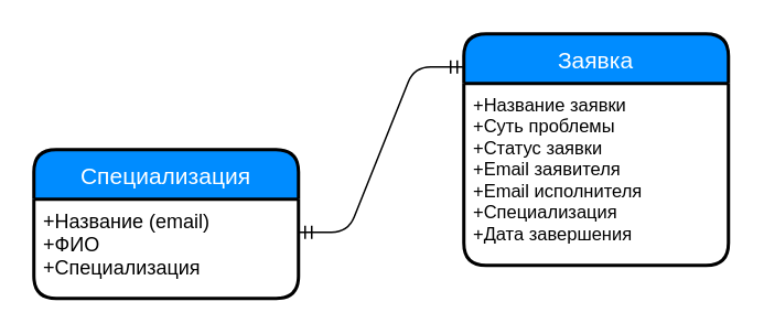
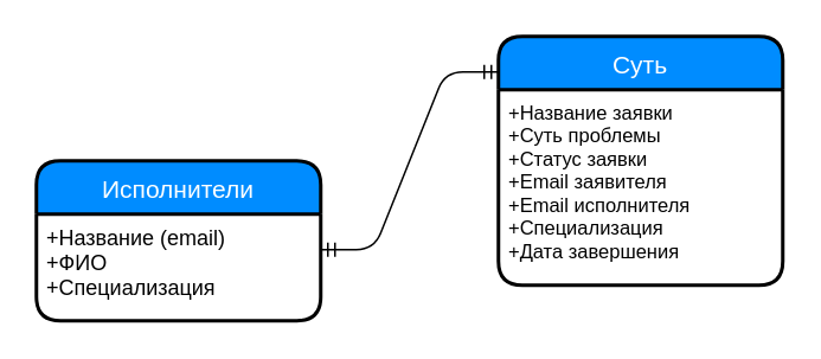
  <mxCell id="0" />
  <mxCell id="1" parent="0" />
- <mxCell id="2" value="Специализация" style="swimlane;childLayout=stackLayout;horizontal=1;startSize=30;horizontalStack=0;fillColor=#008cff;fontColor=#FFFFFF;rounded=1;fontSize=14;fontStyle=0;strokeWidth=2;resizeParent=0;resizeLast=1;shadow=0;dashed=0;align=center;" vertex="1" parent="1"><mxGeometry x="20" y="90" width="160" height="90" as="geometry" /></mxCell>
+ <mxCell id="2" value="Исполнители" style="swimlane;childLayout=stackLayout;horizontal=1;startSize=30;horizontalStack=0;fillColor=#008cff;fontColor=#FFFFFF;rounded=1;fontSize=14;fontStyle=0;strokeWidth=2;resizeParent=0;resizeLast=1;shadow=0;dashed=0;align=center;" vertex="1" parent="1"><mxGeometry x="20" y="90" width="160" height="90" as="geometry" /></mxCell>
  <mxCell id="3" value="+Название (email)&#10;+ФИО&#10;+Специализация" style="align=left;strokeColor=none;fillColor=none;spacingLeft=4;fontSize=12;verticalAlign=top;resizable=0;rotatable=0;part=1;" vertex="1" parent="2"><mxGeometry y="30" width="160" height="60" as="geometry" /></mxCell>
- <mxCell id="4" value="Заявка" style="swimlane;childLayout=stackLayout;horizontal=1;startSize=30;horizontalStack=0;fillColor=#008cff;fontColor=#FFFFFF;rounded=1;fontSize=14;fontStyle=0;strokeWidth=2;resizeParent=0;resizeLast=1;shadow=0;dashed=0;align=center;" vertex="1" parent="1"><mxGeometry x="280" y="20" width="160" height="140" as="geometry"><mxRectangle x="220" y="20" width="80" height="30" as="alternateBounds" /></mxGeometry></mxCell>
+ <mxCell id="4" value="Суть" style="swimlane;childLayout=stackLayout;horizontal=1;startSize=30;horizontalStack=0;fillColor=#008cff;fontColor=#FFFFFF;rounded=1;fontSize=14;fontStyle=0;strokeWidth=2;resizeParent=0;resizeLast=1;shadow=0;dashed=0;align=center;" vertex="1" parent="1"><mxGeometry x="280" y="20" width="160" height="140" as="geometry"><mxRectangle x="220" y="20" width="80" height="30" as="alternateBounds" /></mxGeometry></mxCell>
  <mxCell id="5" value="+Название заявки&#10;+Суть проблемы&#10;+Статус заявки&#10;+Email заявителя&#10;+Email исполнителя&#10;+Специализация&#10;+Дата завершения&#10;" style="align=left;strokeColor=none;fillColor=none;spacingLeft=4;fontSize=11;verticalAlign=top;resizable=0;rotatable=0;part=1;" vertex="1" parent="4"><mxGeometry y="30" width="160" height="110" as="geometry" /></mxCell>
  <mxCell id="6" value="" style="edgeStyle=entityRelationEdgeStyle;fontSize=12;html=1;endArrow=ERmandOne;startArrow=ERmandOne;" edge="1" parent="1"><mxGeometry width="100" height="100" relative="1" as="geometry"><mxPoint x="180" y="140" as="sourcePoint" /><mxPoint x="280" y="40" as="targetPoint" /></mxGeometry></mxCell>
